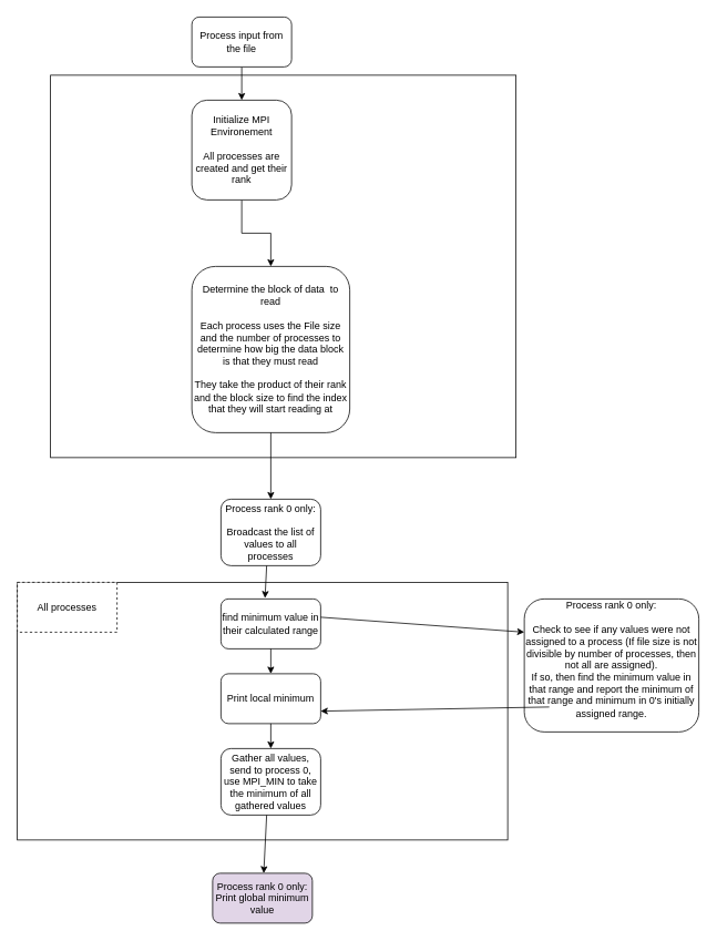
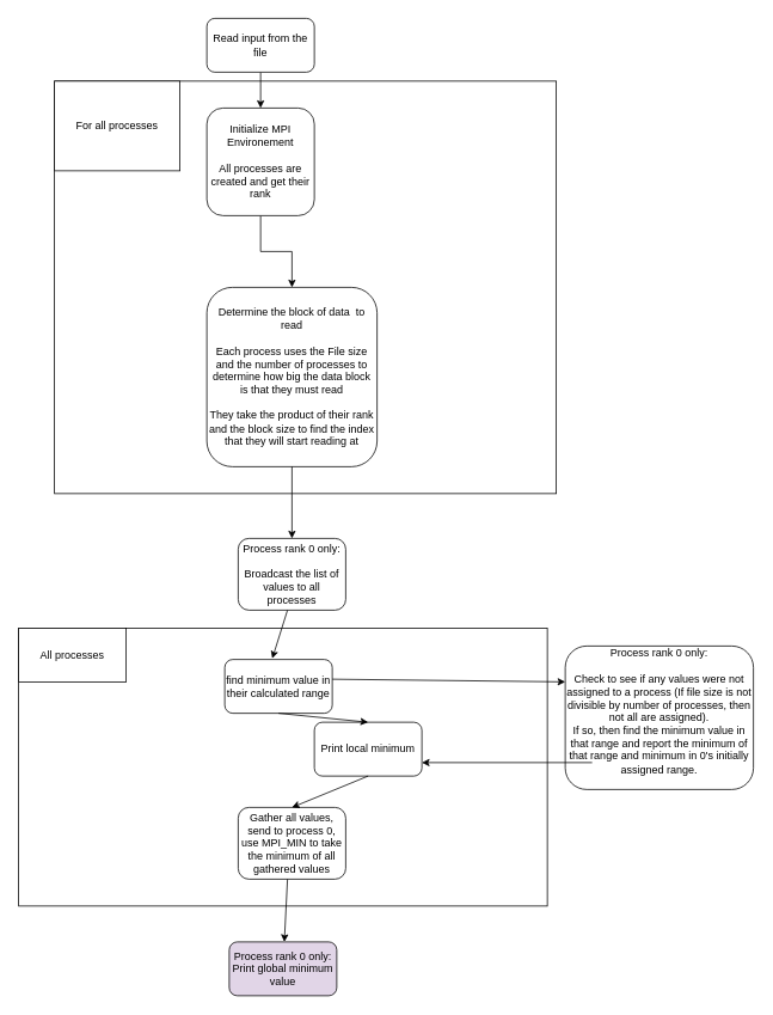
  <mxCell id="0" />
  <mxCell id="1" parent="0" />
  <mxCell id="2" value="" style="rounded=0;whiteSpace=wrap;html=1;" parent="1" vertex="1"><mxGeometry x="60" y="90" width="560" height="460" as="geometry" /></mxCell>
  <mxCell id="3" value="" style="edgeStyle=orthogonalEdgeStyle;rounded=0;orthogonalLoop=1;jettySize=auto;html=1;" parent="1" source="4" target="6" edge="1"><mxGeometry relative="1" as="geometry" /></mxCell>
- <mxCell id="4" value="Process input from the file" style="rounded=1;whiteSpace=wrap;html=1;" parent="1" vertex="1"><mxGeometry x="230" y="20" width="120" height="60" as="geometry" /></mxCell>
+ <mxCell id="4" value="Read input from the file" style="rounded=1;whiteSpace=wrap;html=1;" parent="1" vertex="1"><mxGeometry x="230" y="20" width="120" height="60" as="geometry" /></mxCell>
  <mxCell id="5" value="" style="edgeStyle=orthogonalEdgeStyle;rounded=0;orthogonalLoop=1;jettySize=auto;html=1;" parent="1" source="6" target="7" edge="1"><mxGeometry relative="1" as="geometry" /></mxCell>
  <mxCell id="6" value="&lt;div&gt;Initialize MPI Environement&lt;/div&gt;&lt;div&gt;&lt;br&gt;&lt;/div&gt;&lt;div&gt;All processes are created and get their rank&lt;br&gt;&lt;/div&gt;" style="rounded=1;whiteSpace=wrap;html=1;" parent="1" vertex="1"><mxGeometry x="230" y="120" width="120" height="120" as="geometry" /></mxCell>
  <mxCell id="7" value="&lt;div&gt;Determine the block of data&amp;nbsp; to read&lt;/div&gt;&lt;div&gt;&lt;br&gt;&lt;/div&gt;&lt;div&gt;Each process uses the File size and the number of processes to determine how big the data block is that they must read&lt;br&gt;&lt;/div&gt;&lt;div&gt;&lt;br&gt;&lt;/div&gt;&lt;div&gt;They take the product of their rank and the block size to find the index that they will start reading at&lt;br&gt;&lt;/div&gt;" style="rounded=1;whiteSpace=wrap;html=1;" parent="1" vertex="1"><mxGeometry x="230" y="320" width="190" height="200" as="geometry" /></mxCell>
+ <mxCell id="8" value="For all processes" style="rounded=0;whiteSpace=wrap;html=1;" parent="1" vertex="1"><mxGeometry x="60" y="90" width="140" height="100" as="geometry" /></mxCell>
  <mxCell id="9" value="&lt;div&gt;Process rank 0 only:&lt;/div&gt;&lt;div&gt;&lt;br&gt;&lt;/div&gt;&lt;div&gt;Broadcast the list of values to all processes&lt;br&gt;&lt;/div&gt;" style="rounded=1;whiteSpace=wrap;html=1;" parent="1" vertex="1"><mxGeometry x="265" y="600" width="120" height="80" as="geometry" /></mxCell>
  <mxCell id="10" value="" style="endArrow=classic;html=1;entryX=0.5;entryY=0;entryDx=0;entryDy=0;exitX=0.5;exitY=1;exitDx=0;exitDy=0;" parent="1" source="7" target="9" edge="1"><mxGeometry width="50" height="50" relative="1" as="geometry"><mxPoint x="320" y="520" as="sourcePoint" /><mxPoint x="323" y="590" as="targetPoint" /></mxGeometry></mxCell>
  <mxCell id="11" value="" style="rounded=0;whiteSpace=wrap;html=1;" parent="1" vertex="1"><mxGeometry x="20" y="700" width="590" height="310" as="geometry" /></mxCell>
- <mxCell id="12" value="All processes" style="rounded=0;whiteSpace=wrap;html=1;dashed=1;" parent="1" vertex="1"><mxGeometry x="20" y="700" width="120" height="60" as="geometry" /></mxCell>
- <mxCell id="13" value="find minimum value in their calculated range" style="rounded=1;whiteSpace=wrap;html=1;" parent="1" vertex="1"><mxGeometry x="265" y="720" width="120" height="60" as="geometry" /></mxCell>
+ <mxCell id="12" value="All processes" style="rounded=0;whiteSpace=wrap;html=1;" parent="1" vertex="1"><mxGeometry x="20" y="700" width="120" height="60" as="geometry" /></mxCell>
+ <mxCell id="13" value="find minimum value in their calculated range" style="rounded=1;whiteSpace=wrap;html=1;" parent="1" vertex="1"><mxGeometry x="250" y="735" width="120" height="60" as="geometry" /></mxCell>
  <mxCell id="14" value="" style="endArrow=classic;html=1;entryX=0.442;entryY=-0.017;entryDx=0;entryDy=0;entryPerimeter=0;" parent="1" target="13" edge="1"><mxGeometry width="50" height="50" relative="1" as="geometry"><mxPoint x="320" y="680" as="sourcePoint" /><mxPoint x="370" y="630" as="targetPoint" /></mxGeometry></mxCell>
  <mxCell id="15" value="Gather all values, send to process 0, use MPI_MIN to take the minimum of all gathered values" style="rounded=1;whiteSpace=wrap;html=1;" parent="1" vertex="1"><mxGeometry x="265" y="900" width="120" height="80" as="geometry" /></mxCell>
- <mxCell id="16" value="Print local minimum" style="rounded=1;whiteSpace=wrap;html=1;" parent="1" vertex="1"><mxGeometry x="265" y="810" width="120" height="60" as="geometry" /></mxCell>
+ <mxCell id="16" value="Print local minimum" style="rounded=1;whiteSpace=wrap;html=1;" parent="1" vertex="1"><mxGeometry x="350" y="805" width="120" height="60" as="geometry" /></mxCell>
  <mxCell id="17" value="" style="endArrow=classic;html=1;entryX=0.5;entryY=0;entryDx=0;entryDy=0;exitX=0.5;exitY=1;exitDx=0;exitDy=0;" parent="1" source="13" target="16" edge="1"><mxGeometry width="50" height="50" relative="1" as="geometry"><mxPoint x="320" y="780" as="sourcePoint" /><mxPoint x="370" y="730" as="targetPoint" /></mxGeometry></mxCell>
  <mxCell id="18" value="" style="endArrow=classic;html=1;entryX=0.5;entryY=0;entryDx=0;entryDy=0;exitX=0.5;exitY=1;exitDx=0;exitDy=0;" parent="1" source="16" target="15" edge="1"><mxGeometry width="50" height="50" relative="1" as="geometry"><mxPoint x="490" y="780" as="sourcePoint" /><mxPoint x="540" y="730" as="targetPoint" /></mxGeometry></mxCell>
  <mxCell id="19" value="&lt;div&gt;Process rank 0 only:&lt;/div&gt;&lt;div&gt;&lt;br&gt;&lt;/div&gt;&lt;div&gt;Check to see if any values were not assigned to a process (If file size is not divisible by number of processes, then not all are assigned).&lt;/div&gt;&lt;div&gt;If so, then find the minimum value in that range and report the minimum of that range and minimum in 0's initially assigned range.&lt;br&gt;&lt;/div&gt;&lt;div&gt;&lt;br&gt;&lt;/div&gt;" style="rounded=1;whiteSpace=wrap;html=1;" parent="1" vertex="1"><mxGeometry x="630" y="720" width="210" height="160" as="geometry" /></mxCell>
  <mxCell id="20" value="" style="endArrow=classic;html=1;exitX=1;exitY=0.367;exitDx=0;exitDy=0;exitPerimeter=0;entryX=0;entryY=0.25;entryDx=0;entryDy=0;" parent="1" source="13" target="19" edge="1"><mxGeometry width="50" height="50" relative="1" as="geometry"><mxPoint x="390" y="740" as="sourcePoint" /><mxPoint x="440" y="690" as="targetPoint" /></mxGeometry></mxCell>
  <mxCell id="21" value="" style="endArrow=classic;html=1;entryX=1;entryY=0.75;entryDx=0;entryDy=0;" parent="1" target="16" edge="1"><mxGeometry width="50" height="50" relative="1" as="geometry"><mxPoint x="660" y="850" as="sourcePoint" /><mxPoint x="710" y="800" as="targetPoint" /></mxGeometry></mxCell>
  <mxCell id="22" value="" style="endArrow=classic;html=1;" parent="1" target="23" edge="1"><mxGeometry width="50" height="50" relative="1" as="geometry"><mxPoint x="320" y="980" as="sourcePoint" /><mxPoint x="320" y="1060" as="targetPoint" /></mxGeometry></mxCell>
  <mxCell id="23" value="&lt;div&gt;Process rank 0 only:&lt;/div&gt;&lt;div&gt;Print global minimum value&lt;br&gt;&lt;/div&gt;" style="rounded=1;whiteSpace=wrap;html=1;fillColor=#e1d5e7;" parent="1" vertex="1"><mxGeometry x="255" y="1050" width="120" height="60" as="geometry" /></mxCell>
